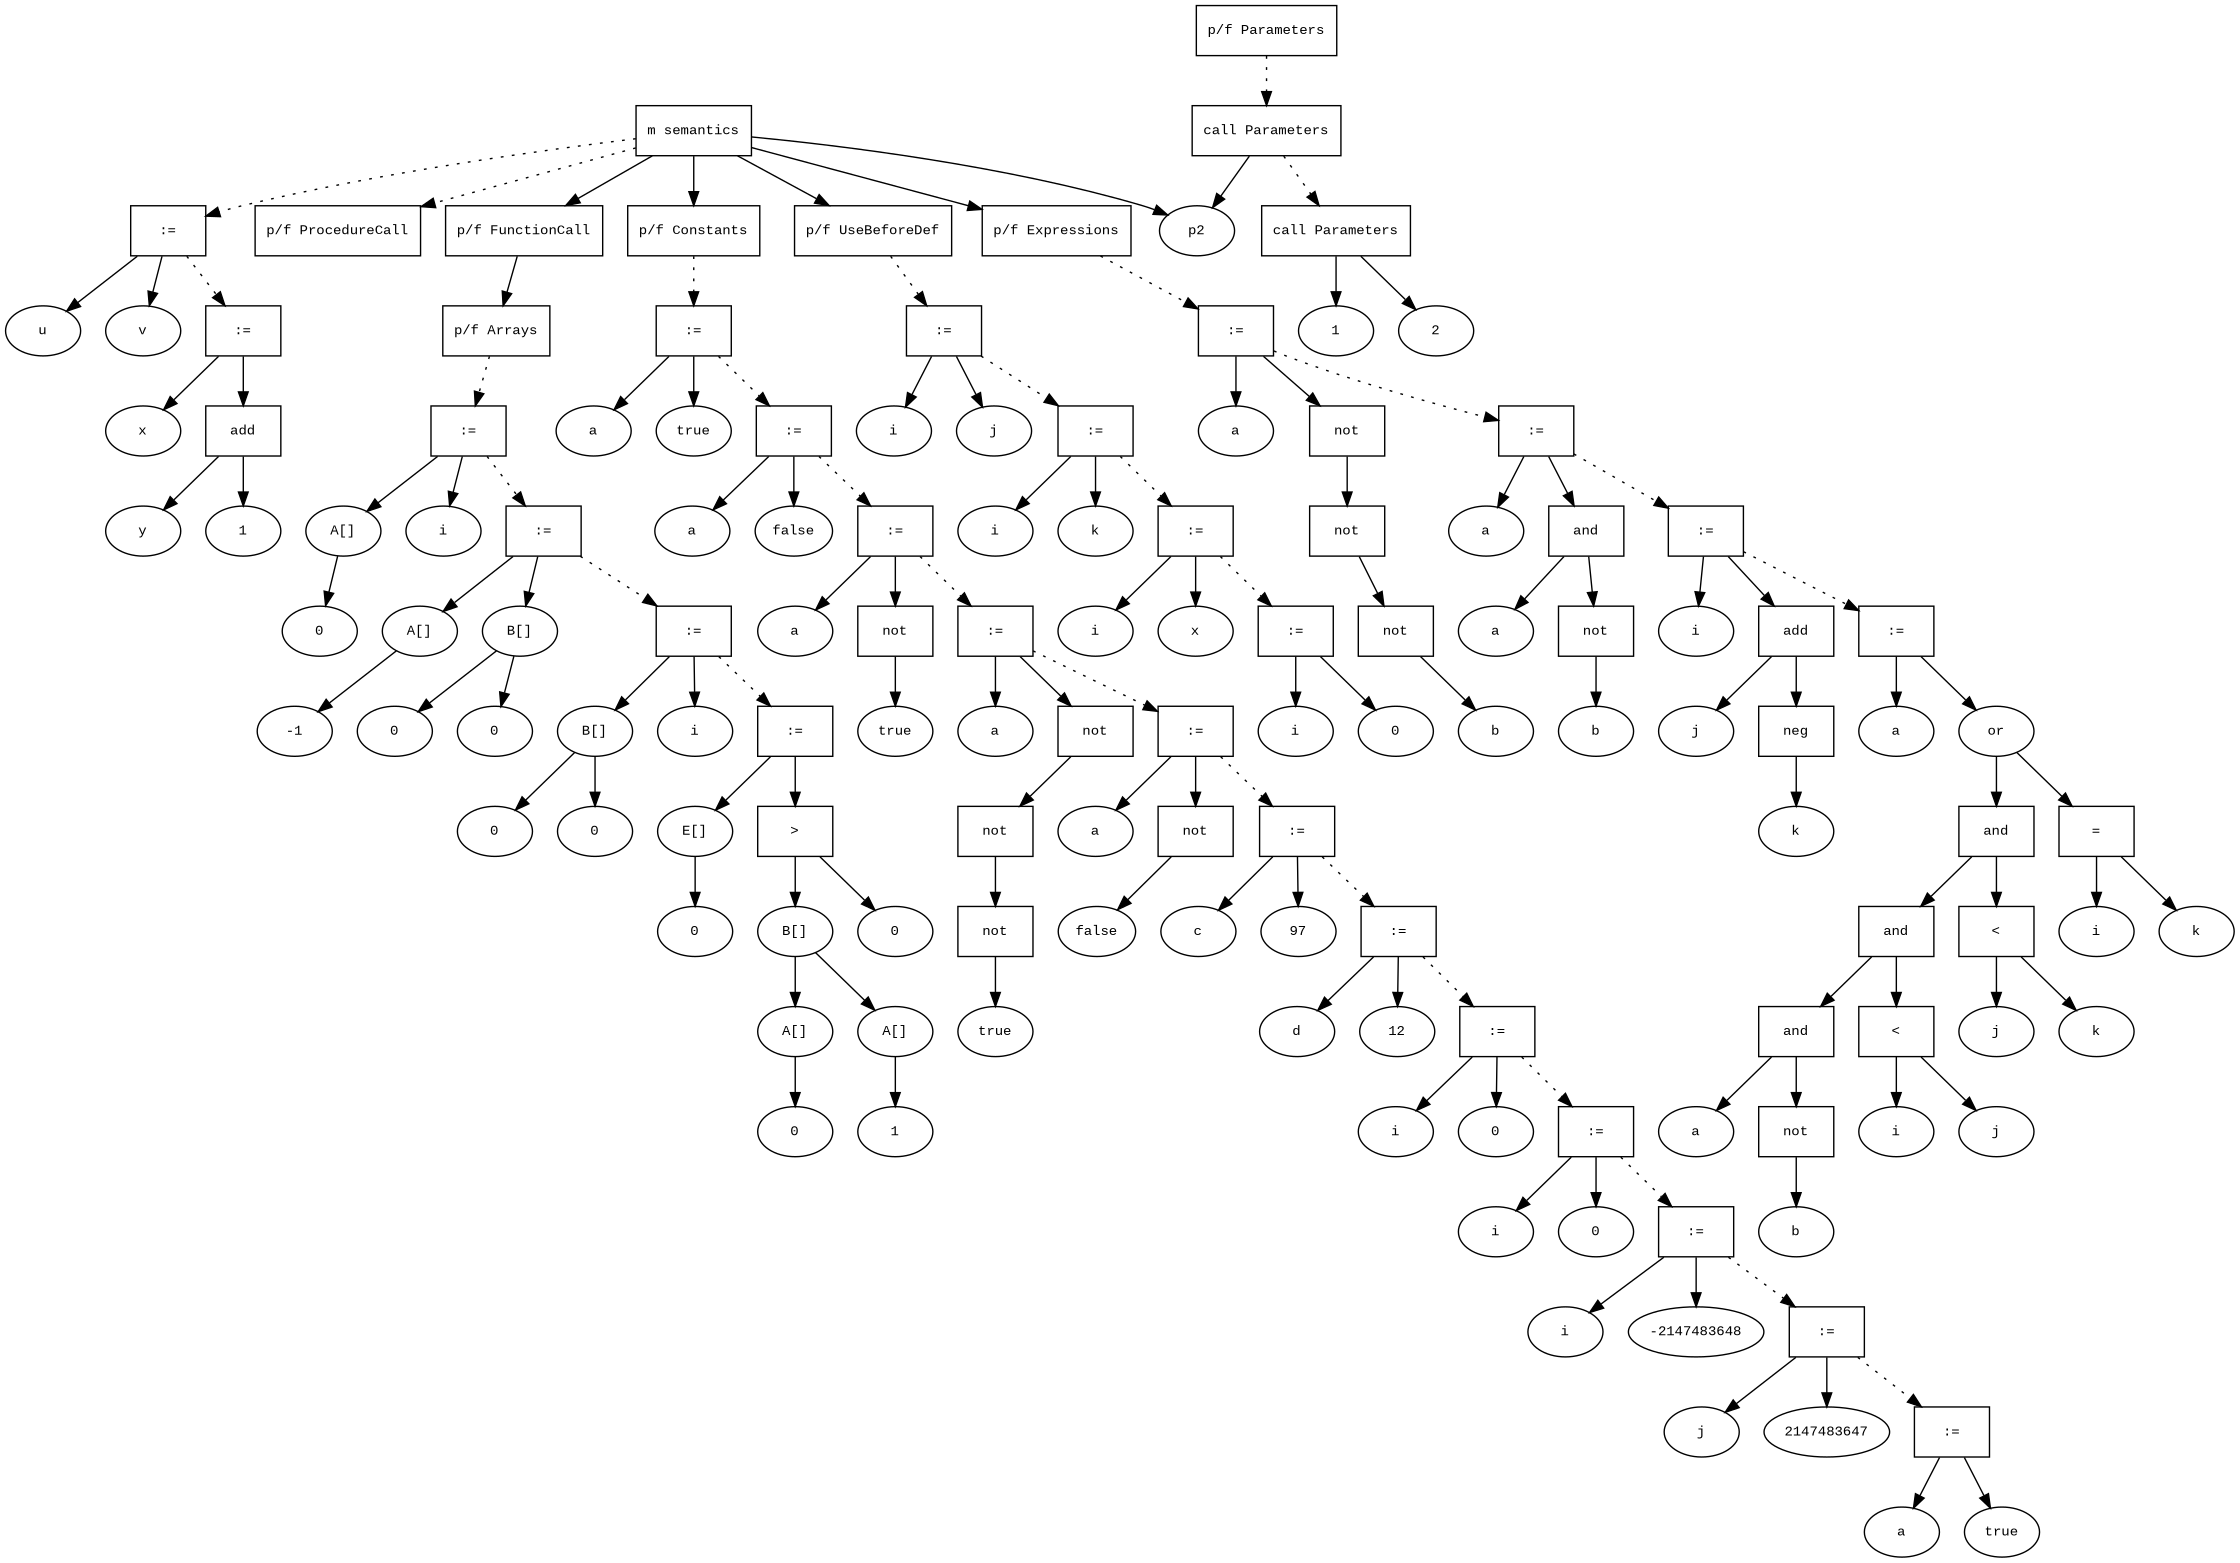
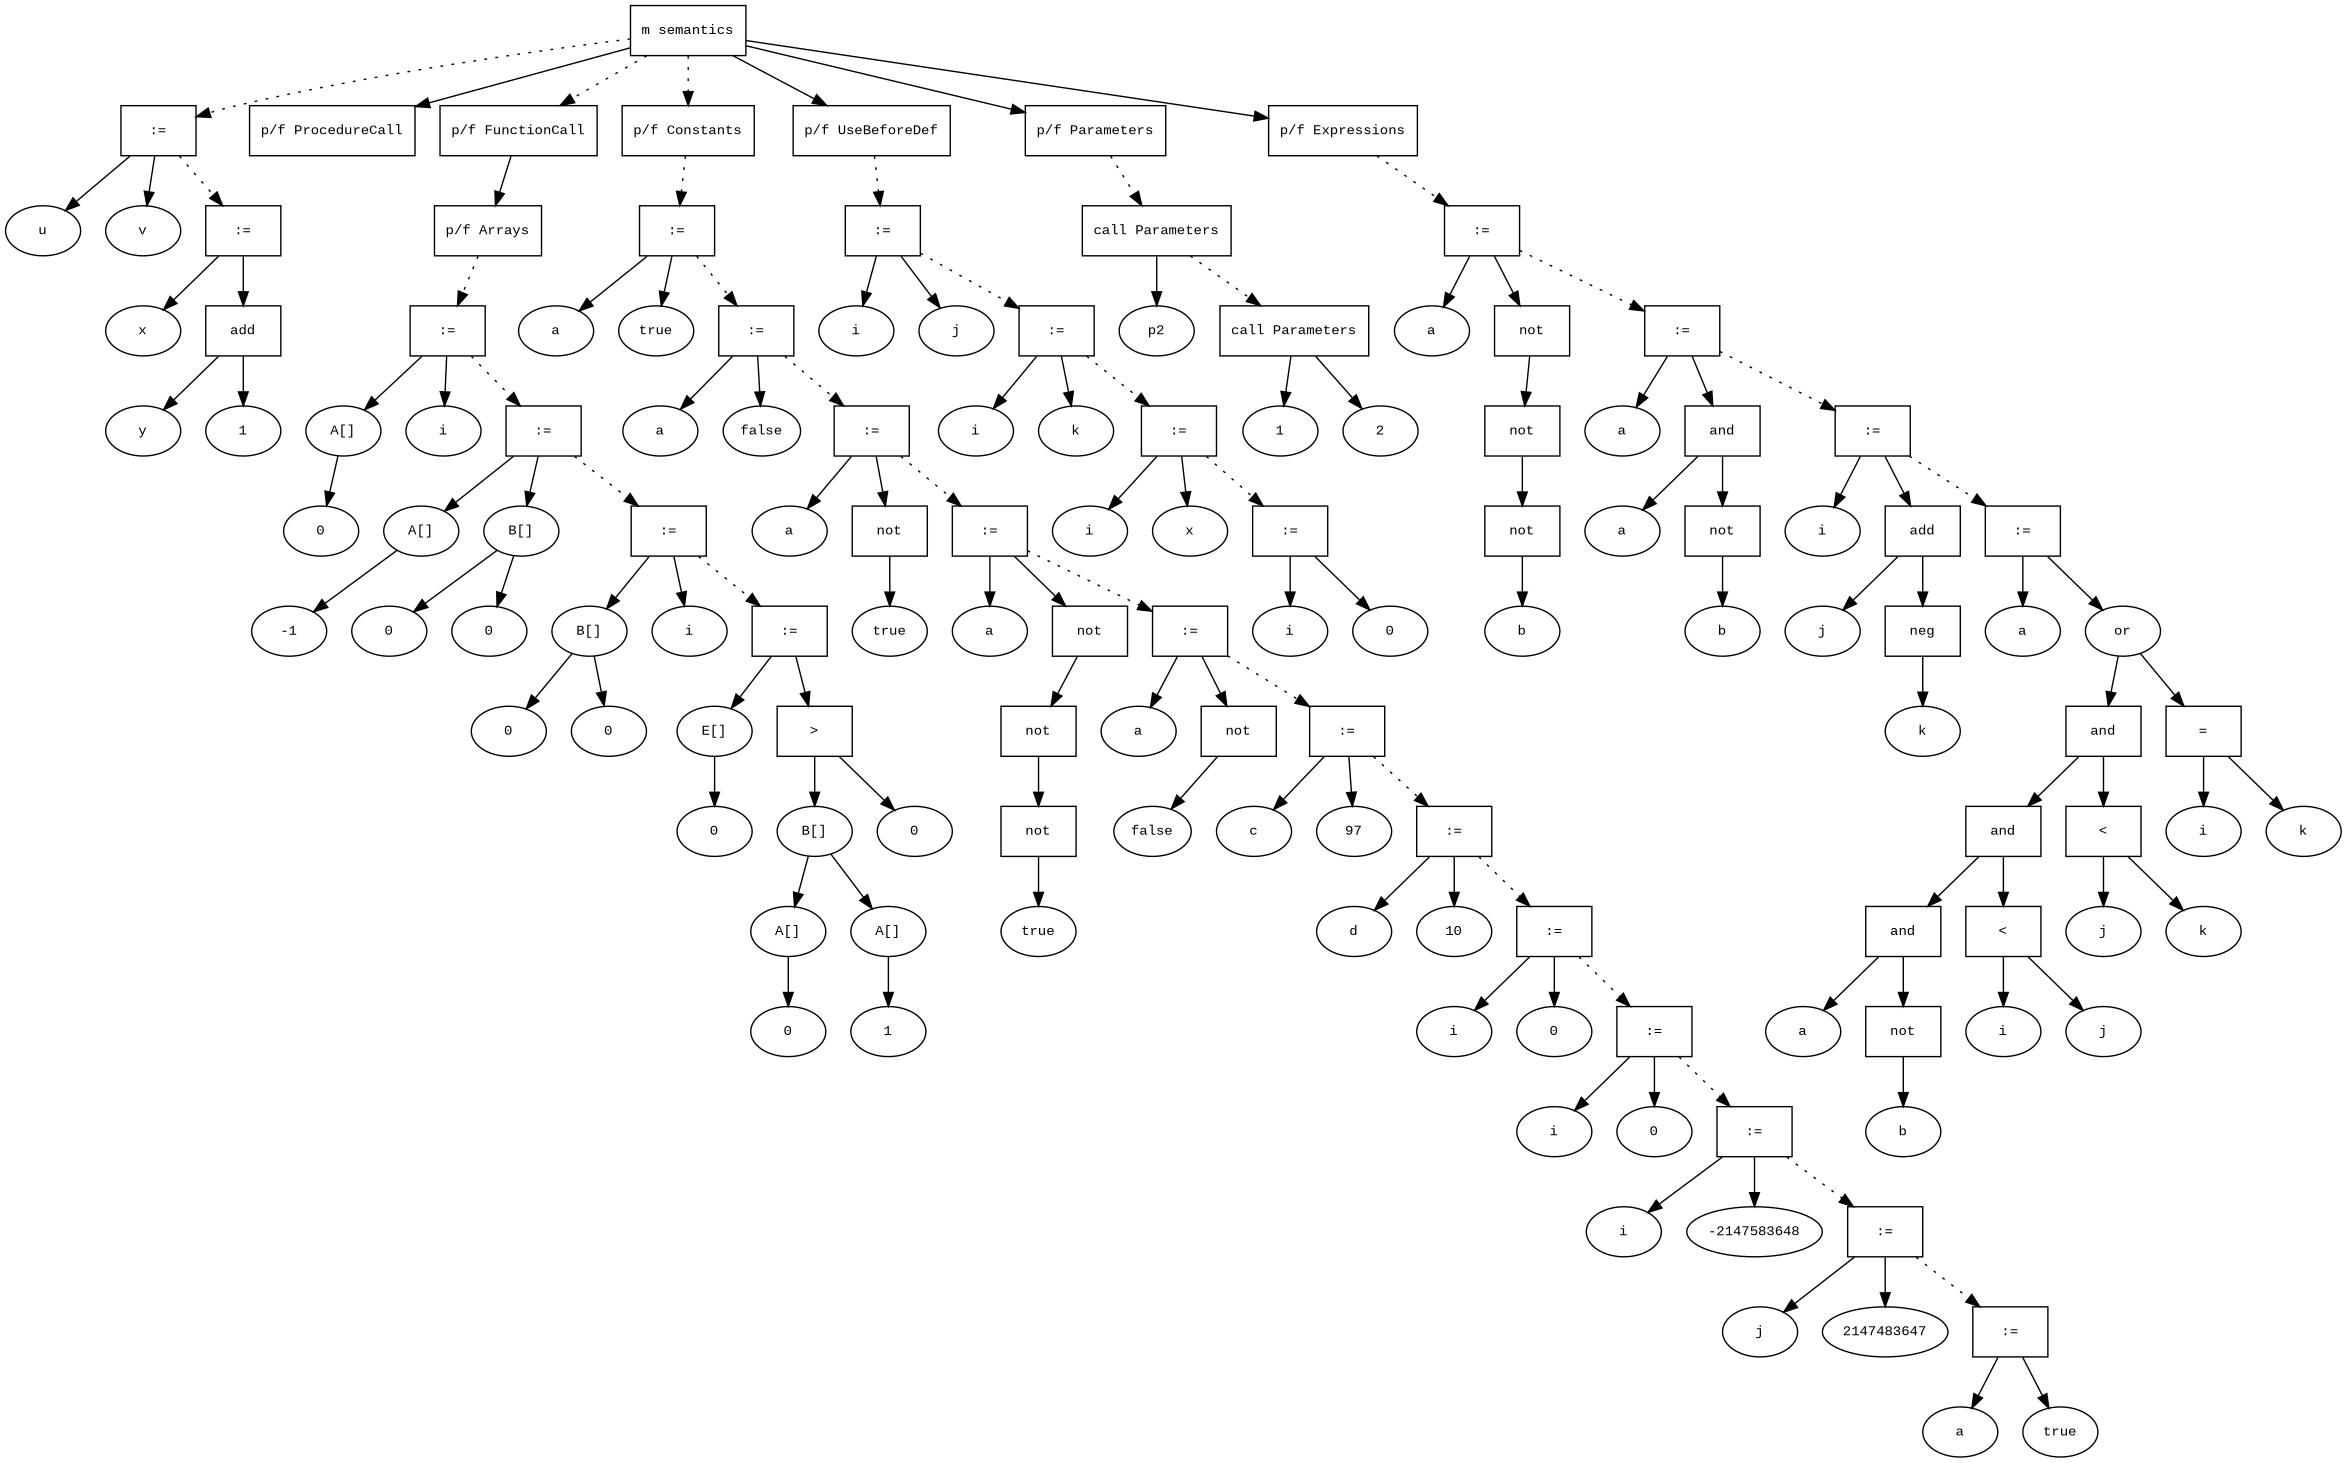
  digraph {
    fontname="Times New Roman"
    fontsize=10
    node [fontname="Courier New" fontsize=10 shape=ellipse]
    edge [fontname="Times New Roman" fontsize=10]
    n1 [label="m semantics" shape=box]
    n2 [label=":=" shape=box]
    n3 [label="p/f ProcedureCall" shape=box]
    n4 [label="p/f FunctionCall" shape=box]
    n5 [label="p/f Constants" shape=box]
    n6 [label="p/f UseBeforeDef" shape=box]
    n7 [label="p/f Parameters" shape=box]
    n8 [label="p/f Expressions" shape=box]
    n9 [label=u]
    n10 [label=v]
    n11 [label=":=" shape=box]
    n12 [label="p/f Arrays" shape=box]
    n13 [label=":=" shape=box]
    n14 [label=":=" shape=box]
    n15 [label="call Parameters" shape=box]
    n16 [label=":=" shape=box]
    n17 [label=":=" shape=box]
    n18 [label=x]
    n19 [label=add shape=box]
    n20 [label=y]
    n21 [label=1]
    n22 [label=a]
    n23 [label=true]
    n24 [label=":=" shape=box]
    n25 [label=a]
    n26 [label=false]
    n27 [label=":=" shape=box]
    n28 [label=a]
    n29 [label=not shape=box]
    n30 [label=":=" shape=box]
    n31 [label=true]
    n32 [label=a]
    n33 [label=not shape=box]
    n34 [label=":=" shape=box]
    n35 [label=not shape=box]
    n36 [label=a]
    n37 [label=not shape=box]
    n38 [label=":=" shape=box]
    n39 [label=not shape=box]
    n40 [label=true]
    n41 [label=false]
    n42 [label=c]
    n43 [label=97]
    n44 [label=":=" shape=box]
    n45 [label=d]
-   n46 [label=12]
+   n46 [label=10]
    n47 [label=":=" shape=box]
    n48 [label=i]
    n49 [label=0]
    n50 [label=":=" shape=box]
    n51 [label=i]
    n52 [label=0]
    n53 [label=":=" shape=box]
    n54 [label=i]
-   n55 [label=-2147483648]
+   n55 [label=-2147583648]
    n56 [label=":=" shape=box]
    n57 [label=j]
    n58 [label=2147483647]
    n59 [label=":=" shape=box]
    n60 [label=a]
    n61 [label=true]
    n62 [label=i]
    n63 [label=j]
    n64 [label=":=" shape=box]
    n65 [label=i]
    n66 [label=k]
    n67 [label=":=" shape=box]
    n68 [label=i]
    n69 [label=x]
    n70 [label=":=" shape=box]
    n71 [label=i]
    n72 [label=0]
    n73 [label=p2]
    n74 [label="call Parameters" shape=box]
    n75 [label=1]
    n76 [label=2]
    n77 [label=a]
    n78 [label=not shape=box]
    n79 [label=":=" shape=box]
    n80 [label=not shape=box]
    n81 [label=a]
    n82 [label=and shape=box]
    n83 [label=":=" shape=box]
    n84 [label=not shape=box]
    n85 [label=b]
    n86 [label=a]
    n87 [label=not shape=box]
    n88 [label=i]
    n89 [label=add shape=box]
    n90 [label=":=" shape=box]
    n91 [label=b]
    n92 [label=j]
    n93 [label=neg shape=box]
    n94 [label=a]
    n95 [label=or]
    n96 [label=k]
    n97 [label=and shape=box]
    n98 [label="=" shape=box]
    n99 [label=and shape=box]
    n100 [label="<" shape=box]
    n101 [label=i]
    n102 [label=k]
    n103 [label=and shape=box]
    n104 [label="<" shape=box]
    n105 [label=j]
    n106 [label=k]
    n107 [label=a]
    n108 [label=not shape=box]
    n109 [label=i]
    n110 [label=j]
    n111 [label=b]
    n112 [label="A[]"]
    n113 [label=i]
    n114 [label=":=" shape=box]
    n115 [label=0]
    n116 [label="A[]"]
    n117 [label="B[]"]
    n118 [label=":=" shape=box]
    n119 [label=-1]
    n120 [label=0]
    n121 [label=0]
    n122 [label="B[]"]
    n123 [label=i]
    n124 [label=":=" shape=box]
    n125 [label=0]
    n126 [label=0]
    n127 [label="E[]"]
    n128 [label=">" shape=box]
    n129 [label=0]
    n130 [label="B[]"]
    n131 [label=0]
    n132 [label="A[]"]
    n133 [label="A[]"]
    n134 [label=0]
    n135 [label=1]
    n1 -> n2 [style=dotted]
-   n1 -> n3 [style=dotted]
-   n1 -> n4
-   n1 -> n5
+   n1 -> n3
+   n1 -> n4 [style=dotted]
+   n1 -> n5 [style=dotted]
    n1 -> n6
-   n1 -> n73
+   n1 -> n7
    n1 -> n8
    n2 -> n9
    n2 -> n10
    n2 -> n11 [style=dotted]
    n4 -> n12
    n5 -> n13 [style=dotted]
    n6 -> n14 [style=dotted]
    n7 -> n15 [style=dotted]
    n8 -> n16 [style=dotted]
    n11 -> n18
    n11 -> n19
    n12 -> n17 [style=dotted]
    n13 -> n22
    n13 -> n23
    n13 -> n24 [style=dotted]
    n14 -> n62
    n14 -> n63
    n14 -> n64 [style=dotted]
    n15 -> n73
    n15 -> n74 [style=dotted]
    n16 -> n77
    n16 -> n78
    n16 -> n79 [style=dotted]
    n17 -> n112
    n17 -> n113
    n17 -> n114 [style=dotted]
    n19 -> n20
    n19 -> n21
    n24 -> n25
    n24 -> n26
    n24 -> n27 [style=dotted]
    n27 -> n28
    n27 -> n29
    n27 -> n30 [style=dotted]
    n29 -> n31
    n30 -> n32
    n30 -> n33
    n30 -> n34 [style=dotted]
    n33 -> n35
    n34 -> n36
    n34 -> n37
    n34 -> n38 [style=dotted]
    n35 -> n39
    n37 -> n41
    n38 -> n42
    n38 -> n43
    n38 -> n44 [style=dotted]
    n39 -> n40
    n44 -> n45
    n44 -> n46
    n44 -> n47 [style=dotted]
    n47 -> n48
    n47 -> n49
    n47 -> n50 [style=dotted]
    n50 -> n51
    n50 -> n52
    n50 -> n53 [style=dotted]
    n53 -> n54
    n53 -> n55
    n53 -> n56 [style=dotted]
    n56 -> n57
    n56 -> n58
    n56 -> n59 [style=dotted]
    n59 -> n60
    n59 -> n61
    n64 -> n65
    n64 -> n66
    n64 -> n67 [style=dotted]
    n67 -> n68
    n67 -> n69
    n67 -> n70 [style=dotted]
    n70 -> n71
    n70 -> n72
    n74 -> n75
    n74 -> n76
    n78 -> n80
    n79 -> n81
    n79 -> n82
    n79 -> n83 [style=dotted]
    n80 -> n84
    n82 -> n86
    n82 -> n87
    n83 -> n88
    n83 -> n89
    n83 -> n90 [style=dotted]
    n84 -> n85
    n87 -> n91
    n89 -> n92
    n89 -> n93
    n90 -> n94
    n90 -> n95
    n93 -> n96
    n95 -> n97
    n95 -> n98
    n97 -> n99
    n97 -> n100
    n98 -> n101
    n98 -> n102
    n99 -> n103
    n99 -> n104
    n100 -> n105
    n100 -> n106
    n103 -> n107
    n103 -> n108
    n104 -> n109
    n104 -> n110
    n108 -> n111
    n112 -> n115
    n114 -> n116
    n114 -> n117
    n114 -> n118 [style=dotted]
    n116 -> n119
    n117 -> n120
    n117 -> n121
    n118 -> n122
    n118 -> n123
    n118 -> n124 [style=dotted]
    n122 -> n125
    n122 -> n126
    n124 -> n127
    n124 -> n128
    n127 -> n129
    n128 -> n130
    n128 -> n131
    n130 -> n132
    n130 -> n133
    n132 -> n134
    n133 -> n135
  }
